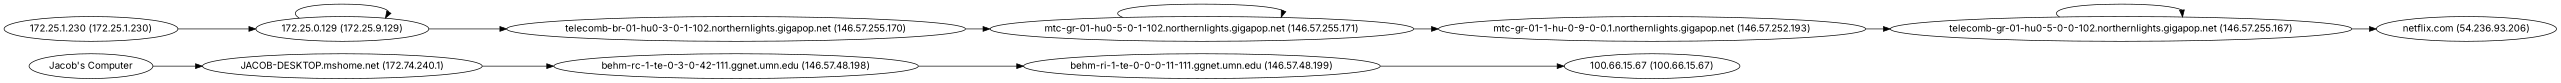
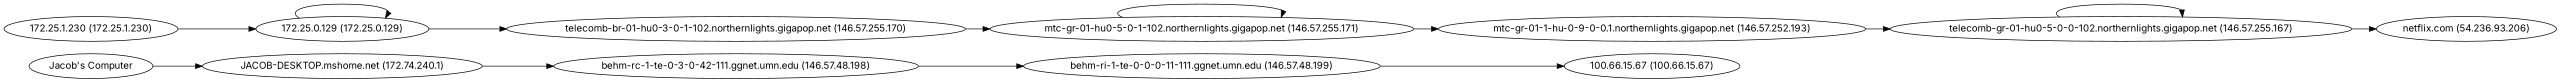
  digraph {
    fontname=Inter
    rankdir=LR
    node [fontname=Inter]
    edge [fontname=Inter]
    n1 [label="JACOB-DESKTOP.mshome.net (172.74.240.1)"]
    "Jacob's Computer"
    "behm-rc-1-te-0-3-0-42-111.ggnet.umn.edu (146.57.48.198)"
    "behm-ri-1-te-0-0-0-11-111.ggnet.umn.edu (146.57.48.199)"
    "100.66.15.67 (100.66.15.67)"
    "172.25.1.230 (172.25.1.230)"
-   "172.25.0.129 (172.25.0.129)" [label="172.25.0.129 (172.25.9.129)"]
+   "172.25.0.129 (172.25.0.129)"
    "telecomb-br-01-hu0-3-0-1-102.northernlights.gigapop.net (146.57.255.170)"
    "mtc-gr-01-hu0-5-0-1-102.northernlights.gigapop.net (146.57.255.171)"
    "mtc-gr-01-1-hu-0-9-0-0.1.northernlights.gigapop.net (146.57.252.193)"
    "telecomb-gr-01-hu0-5-0-0-102.northernlights.gigapop.net (146.57.255.167)"
    "netflix.com (54.236.93.206)"
    n1 -> "behm-rc-1-te-0-3-0-42-111.ggnet.umn.edu (146.57.48.198)"
    "Jacob's Computer" -> n1
    "behm-rc-1-te-0-3-0-42-111.ggnet.umn.edu (146.57.48.198)" -> "behm-ri-1-te-0-0-0-11-111.ggnet.umn.edu (146.57.48.199)"
    "behm-ri-1-te-0-0-0-11-111.ggnet.umn.edu (146.57.48.199)" -> "100.66.15.67 (100.66.15.67)"
    "172.25.1.230 (172.25.1.230)" -> "172.25.0.129 (172.25.0.129)"
    "172.25.0.129 (172.25.0.129)" -> "172.25.0.129 (172.25.0.129)"
    "172.25.0.129 (172.25.0.129)" -> "telecomb-br-01-hu0-3-0-1-102.northernlights.gigapop.net (146.57.255.170)"
    "telecomb-br-01-hu0-3-0-1-102.northernlights.gigapop.net (146.57.255.170)" -> "mtc-gr-01-hu0-5-0-1-102.northernlights.gigapop.net (146.57.255.171)"
    "mtc-gr-01-hu0-5-0-1-102.northernlights.gigapop.net (146.57.255.171)" -> "mtc-gr-01-hu0-5-0-1-102.northernlights.gigapop.net (146.57.255.171)"
    "mtc-gr-01-hu0-5-0-1-102.northernlights.gigapop.net (146.57.255.171)" -> "mtc-gr-01-1-hu-0-9-0-0.1.northernlights.gigapop.net (146.57.252.193)"
    "mtc-gr-01-1-hu-0-9-0-0.1.northernlights.gigapop.net (146.57.252.193)" -> "telecomb-gr-01-hu0-5-0-0-102.northernlights.gigapop.net (146.57.255.167)"
    "telecomb-gr-01-hu0-5-0-0-102.northernlights.gigapop.net (146.57.255.167)" -> "telecomb-gr-01-hu0-5-0-0-102.northernlights.gigapop.net (146.57.255.167)"
    "telecomb-gr-01-hu0-5-0-0-102.northernlights.gigapop.net (146.57.255.167)" -> "netflix.com (54.236.93.206)"
  }
